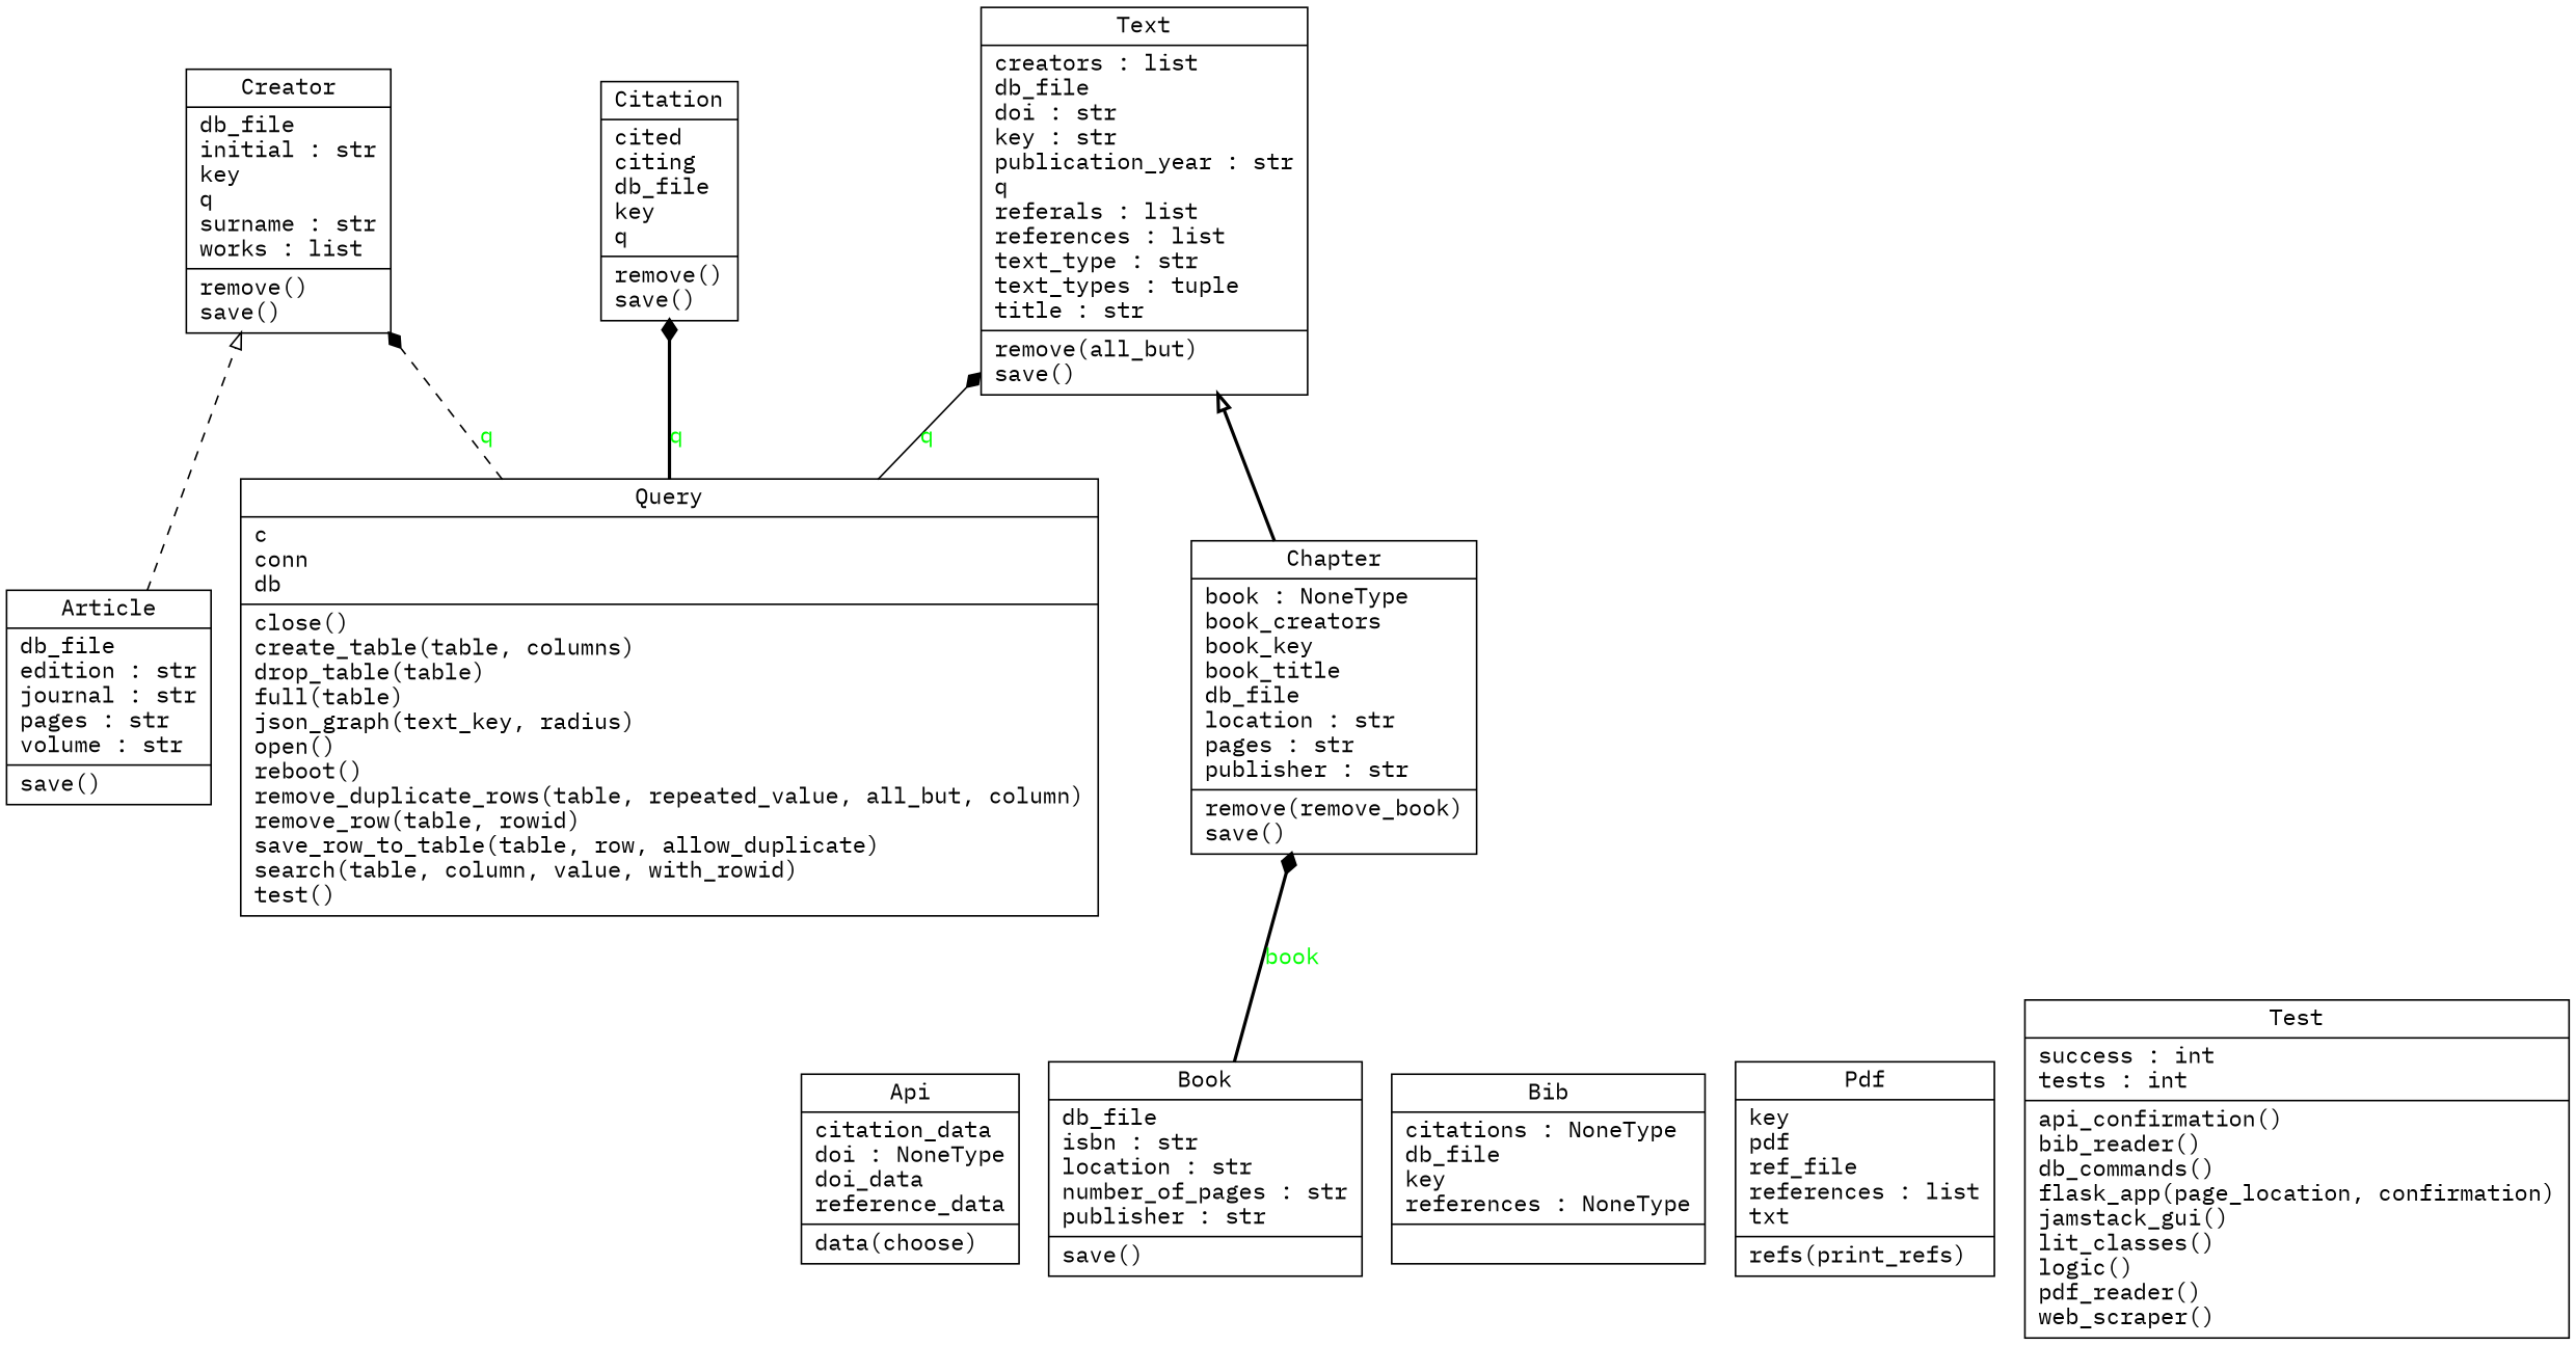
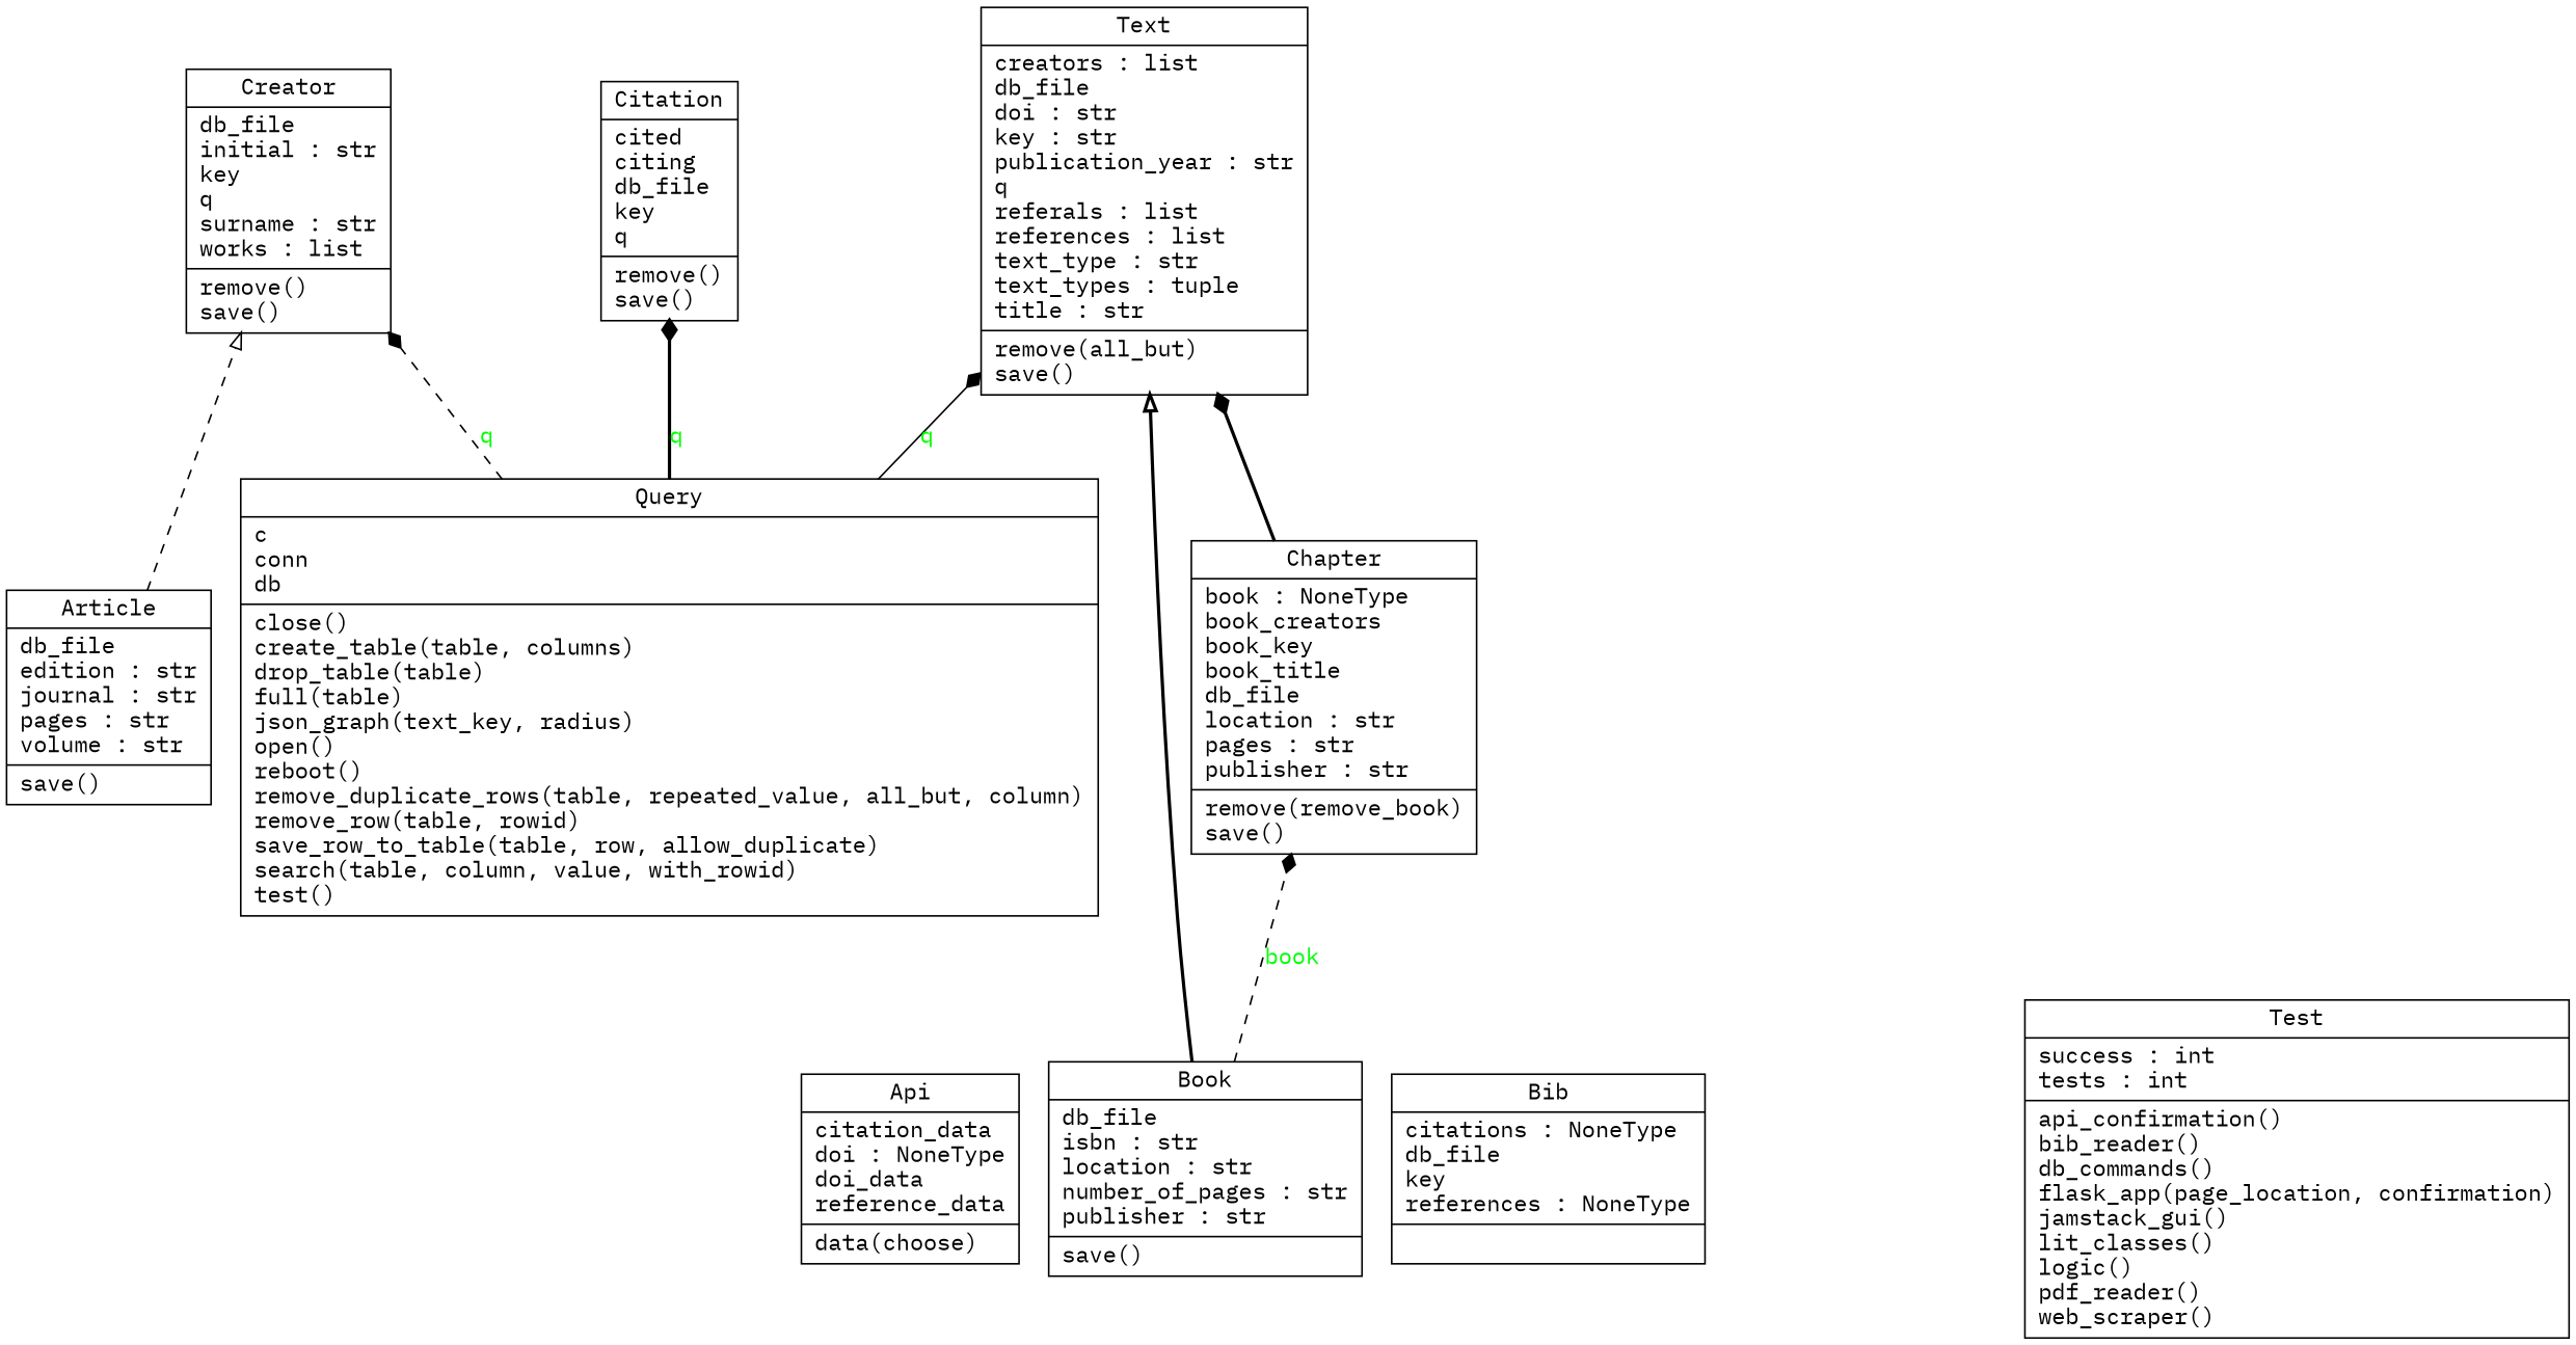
  digraph {
    fontname="IBM Plex Mono"
    rankdir=BT
    node [fontname="IBM Plex Mono" shape=record]
    edge [arrowhead=diamond arrowtail=none fontname="IBM Plex Mono" style=dashed fontcolor=green]
    n1 [label="{Api|citation_data\ldoi : NoneType\ldoi_data\lreference_data\l|data(choose)\l}"]
    n2 [label="{Article|db_file\ledition : str\ljournal : str\lpages : str\lvolume : str\l|save()\l}"]
    n3 [label="{Creator|db_file\linitial : str\lkey\lq\lsurname : str\lworks : list\l|remove()\lsave()\l}"]
    n4 [label="{Text|creators : list\ldb_file\ldoi : str\lkey : str\lpublication_year : str\lq\lreferals : list\lreferences : list\ltext_type : str\ltext_types : tuple\ltitle : str\l|remove(all_but)\lsave()\l}"]
    n5 [label="{Bib|citations : NoneType\ldb_file\lkey\lreferences : NoneType\l|}"]
    n6 [label="{Book|db_file\lisbn : str\llocation : str\lnumber_of_pages : str\lpublisher : str\l|save()\l}"]
    n7 [label="{Chapter|book : NoneType\lbook_creators\lbook_key\lbook_title\ldb_file\llocation : str\lpages : str\lpublisher : str\l|remove(remove_book)\lsave()\l}"]
    n8 [label="{Citation|cited\lciting\ldb_file\lkey\lq\l|remove()\lsave()\l}"]
-   n9 [label="{Pdf|key\lpdf\lref_file\lreferences : list\ltxt\l|refs(print_refs)\l}"]
    n10 [label="{Query|c\lconn\ldb\l|close()\lcreate_table(table, columns)\ldrop_table(table)\lfull(table)\ljson_graph(text_key, radius)\lopen()\lreboot()\lremove_duplicate_rows(table, repeated_value, all_but, column)\lremove_row(table, rowid)\lsave_row_to_table(table, row, allow_duplicate)\lsearch(table, column, value, with_rowid)\ltest()\l}"]
    n11 [label="{Test|success : int\ltests : int\l|api_confirmation()\lbib_reader()\ldb_commands()\lflask_app(page_location, confirmation)\ljamstack_gui()\llit_classes()\llogic()\lpdf_reader()\lweb_scraper()\l}"]
    n2 -> n3 [arrowhead=empty fontcolor=""]
-   n6 -> n7 [label=book style=bold]
-   n7 -> n4 [arrowhead=empty style=bold fontcolor=""]
+   n6 -> n4 [arrowhead=empty style=bold fontcolor=""]
+   n6 -> n7 [label=book]
+   n7 -> n4 [style=bold fontcolor=""]
    n10 -> n3 [label=q]
    n10 -> n4 [label=q style=solid]
    n10 -> n8 [label=q style=bold]
  }
